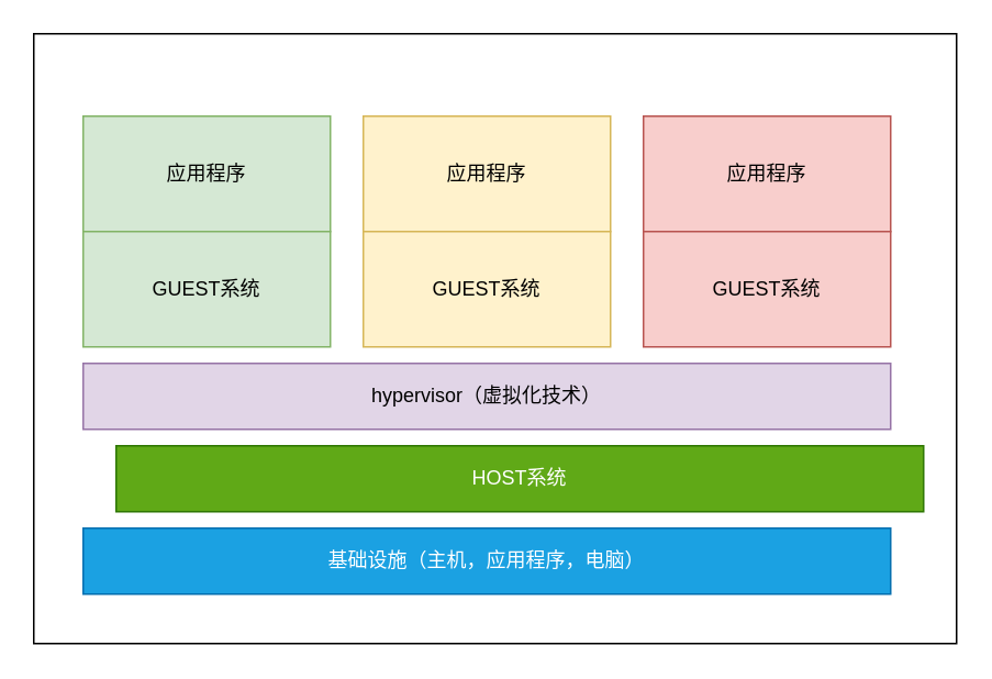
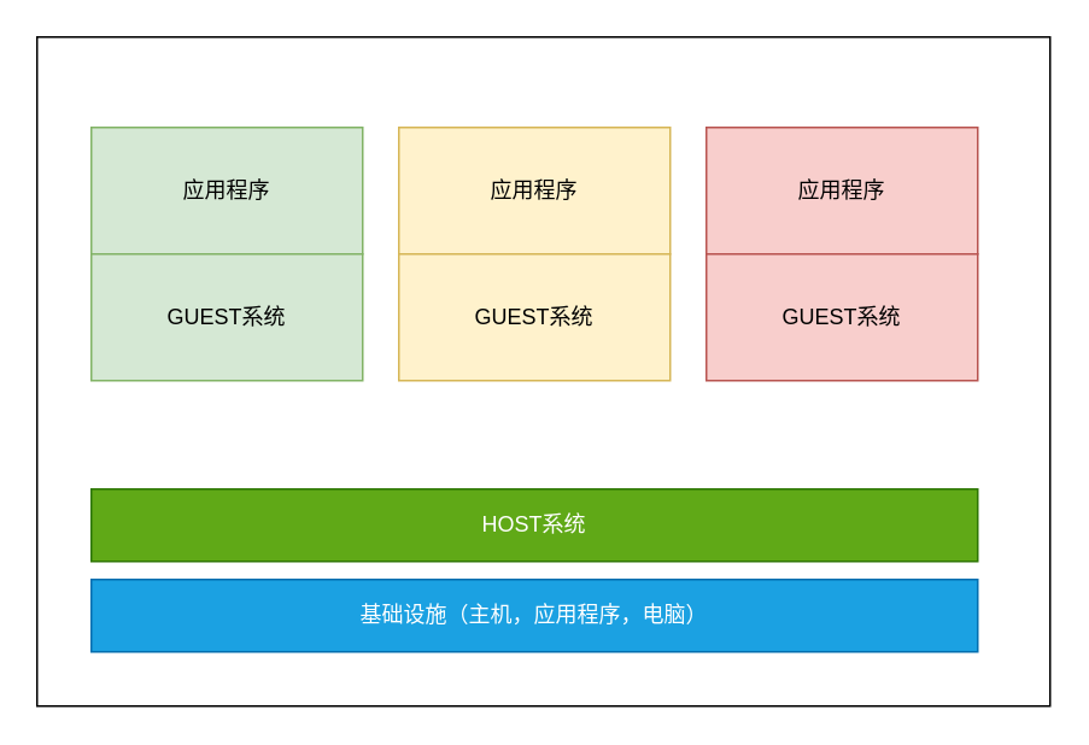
  <mxCell id="0" />
  <mxCell id="1" parent="0" />
  <mxCell id="2" value="" style="rounded=0;whiteSpace=wrap;html=1;" vertex="1" parent="1"><mxGeometry x="20" y="20" width="560" height="370" as="geometry" /></mxCell>
  <mxCell id="3" value="应用程序" style="rounded=0;whiteSpace=wrap;html=1;fillColor=#d5e8d4;strokeColor=#82b366;" vertex="1" parent="1"><mxGeometry x="50" y="70" width="150" height="70" as="geometry" /></mxCell>
  <mxCell id="4" value="GUEST系统" style="rounded=0;whiteSpace=wrap;html=1;fillColor=#d5e8d4;strokeColor=#82b366;" vertex="1" parent="1"><mxGeometry x="50" y="140" width="150" height="70" as="geometry" /></mxCell>
  <mxCell id="5" value="应用程序" style="rounded=0;whiteSpace=wrap;html=1;fillColor=#fff2cc;strokeColor=#d6b656;" vertex="1" parent="1"><mxGeometry x="220" y="70" width="150" height="70" as="geometry" /></mxCell>
  <mxCell id="6" value="GUEST系统" style="rounded=0;whiteSpace=wrap;html=1;fillColor=#fff2cc;strokeColor=#d6b656;" vertex="1" parent="1"><mxGeometry x="220" y="140" width="150" height="70" as="geometry" /></mxCell>
  <mxCell id="7" value="应用程序" style="rounded=0;whiteSpace=wrap;html=1;fillColor=#f8cecc;strokeColor=#b85450;" vertex="1" parent="1"><mxGeometry x="390" y="70" width="150" height="70" as="geometry" /></mxCell>
  <mxCell id="8" value="GUEST系统" style="rounded=0;whiteSpace=wrap;html=1;fillColor=#f8cecc;strokeColor=#b85450;" vertex="1" parent="1"><mxGeometry x="390" y="140" width="150" height="70" as="geometry" /></mxCell>
- <mxCell id="9" value="hypervisor（虚拟化技术）" style="rounded=0;whiteSpace=wrap;html=1;fillColor=#e1d5e7;strokeColor=#9673a6;" vertex="1" parent="1"><mxGeometry x="50" y="220" width="490" height="40" as="geometry" /></mxCell>
- <mxCell id="10" value="HOST系统" style="rounded=0;whiteSpace=wrap;html=1;fillColor=#60a917;fontColor=#ffffff;strokeColor=#2D7600;" vertex="1" parent="1"><mxGeometry x="70" y="270" width="490" height="40" as="geometry" /></mxCell>
+ <mxCell id="10" value="HOST系统" style="rounded=0;whiteSpace=wrap;html=1;fillColor=#60a917;fontColor=#ffffff;strokeColor=#2D7600;" vertex="1" parent="1"><mxGeometry x="50" y="270" width="490" height="40" as="geometry" /></mxCell>
  <mxCell id="11" value="基础设施（主机，应用程序，电脑）" style="rounded=0;whiteSpace=wrap;html=1;fillColor=#1ba1e2;fontColor=#ffffff;strokeColor=#006EAF;" vertex="1" parent="1"><mxGeometry x="50" y="320" width="490" height="40" as="geometry" /></mxCell>
